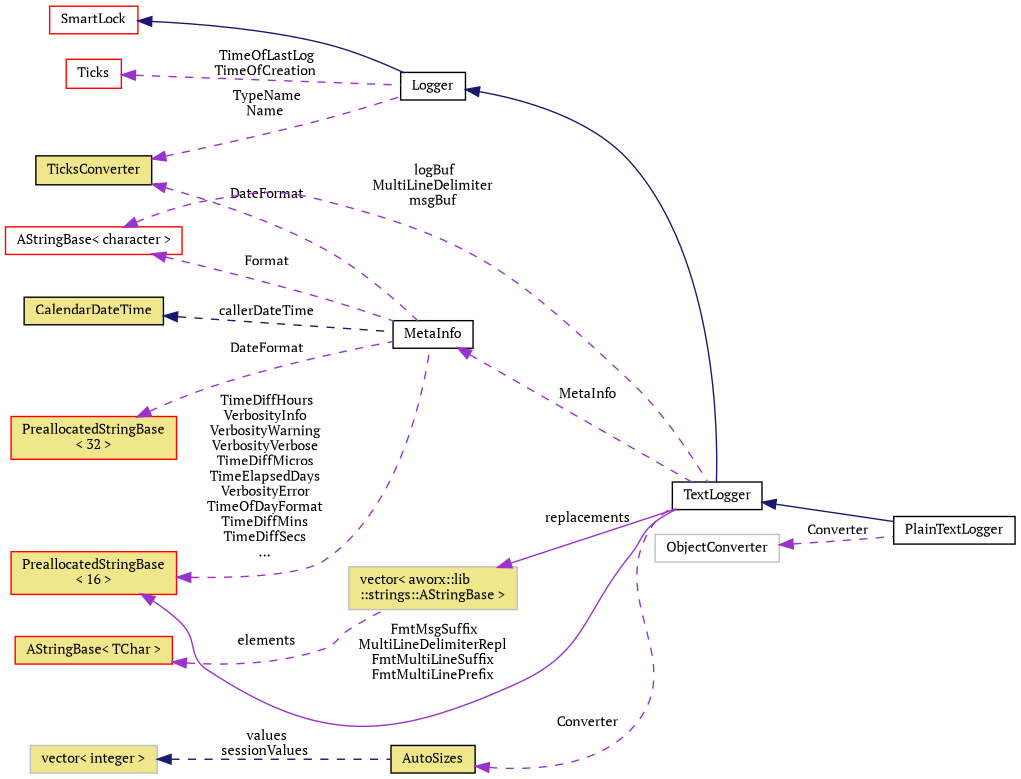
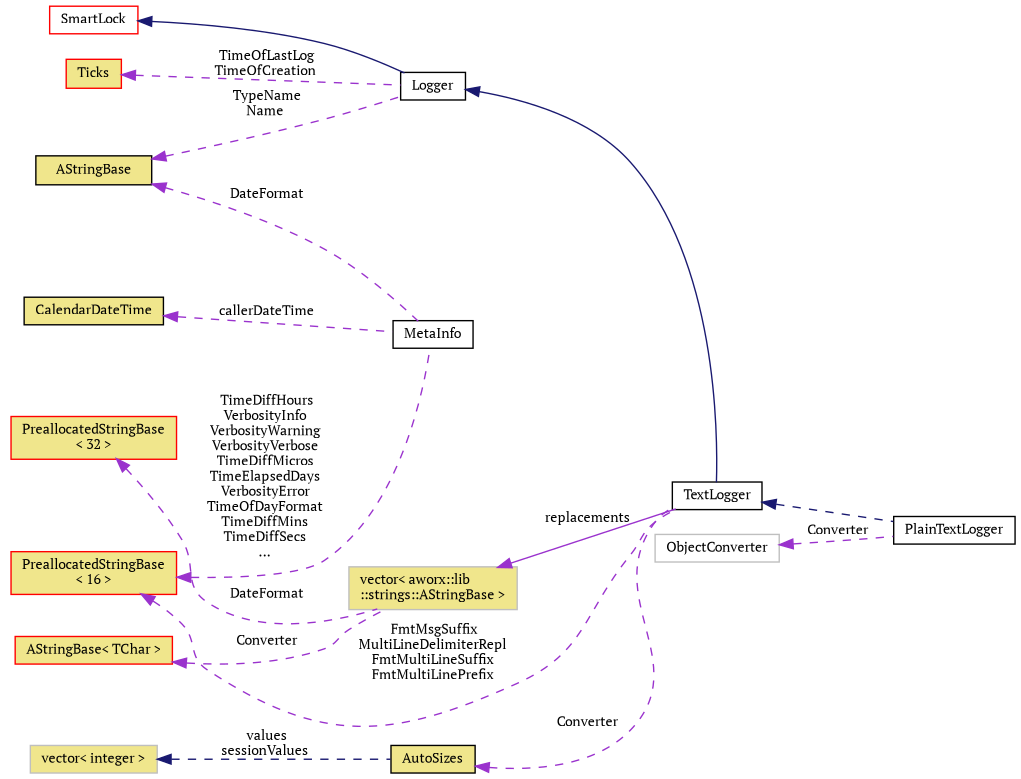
  digraph {
    fontname="PT Serif"
    rankdir=LR
    node [color=black fillcolor=khaki fontname="PT Serif" fontsize=10 shape=record style=filled]
    edge [color=darkorchid3 dir=back fontname="PT Serif" fontsize=10 labelfontname=Helvetica labelfontsize=10 style=dashed]
    n1 [fillcolor=white fontcolor=black height=0.2 label=PlainTextLogger width=0.4]
    n2 [fillcolor=white height=0.2 label=TextLogger width=0.4]
    n3 [fillcolor=white height=0.2 label=Logger width=0.4]
    n4 [color=red fillcolor=white height=0.2 label=SmartLock width=0.4]
-   n5 [color=red fillcolor=white height=0.2 label=Ticks width=0.4]
+   n5 [color=red height=0.2 label=Ticks width=0.4]
    n6 [color=red height=0.2 label="PreallocatedStringBase\l\< 32 \>" width=0.4]
    n7 [fillcolor=white height=0.2 label=MetaInfo width=0.4]
    n8 [color=grey75 height=0.2 label="vector\< aworx::lib\l::strings::AStringBase \>" width=0.4]
    n9 [color=red height=0.2 label="AStringBase\< TChar \>" width=0.4]
    n10 [height=0.2 label=AutoSizes width=0.4]
    n11 [color=grey75 height=0.2 label="vector\< integer \>" width=0.4]
    n12 [color=grey75 fillcolor=white height=0.2 label=ObjectConverter width=0.4]
    n13 [height=0.2 label=CalendarDateTime width=0.4]
-   n14 [height=0.2 label=TicksConverter width=0.4]
-   n15 [color=red fillcolor=white height=0.2 label="AStringBase\< character \>" width=0.4]
+   n14 [height=0.2 label=AStringBase width=0.4]
    n16 [color=red height=0.2 label="PreallocatedStringBase\l\< 16 \>" width=0.4]
-   n2 -> n1 [color=midnightblue style=solid]
+   n2 -> n1 [color=midnightblue]
    n3 -> n2 [color=midnightblue style=solid]
    n4 -> n3 [color=midnightblue style=solid]
    n5 -> n3 [label=" TimeOfLastLog\nTimeOfCreation"]
-   n6 -> n7 [label=" DateFormat"]
-   n7 -> n2 [label=" MetaInfo"]
+   n6 -> n8 [label=" DateFormat"]
    n8 -> n2 [label=" replacements" style=solid]
-   n9 -> n8 [label=" elements"]
+   n9 -> n8 [label=" Converter"]
    n10 -> n2 [label=" Converter"]
    n11 -> n10 [color=midnightblue label=" values\nsessionValues"]
    n12 -> n1 [label=" Converter"]
-   n13 -> n7 [color=midnightblue label=" callerDateTime"]
+   n13 -> n7 [label=" callerDateTime"]
    n14 -> n3 [label=" TypeName\nName"]
    n14 -> n7 [label=" DateFormat"]
-   n15 -> n2 [label=" logBuf\nMultiLineDelimiter\nmsgBuf"]
-   n15 -> n7 [label=" Format"]
-   n16 -> n2 [label=" FmtMsgSuffix\nMultiLineDelimiterRepl\nFmtMultiLineSuffix\nFmtMultiLinePrefix" style=solid]
+   n16 -> n2 [label=" FmtMsgSuffix\nMultiLineDelimiterRepl\nFmtMultiLineSuffix\nFmtMultiLinePrefix"]
    n16 -> n7 [label=" TimeDiffHours\nVerbosityInfo\nVerbosityWarning\nVerbosityVerbose\nTimeDiffMicros\nTimeElapsedDays\nVerbosityError\nTimeOfDayFormat\nTimeDiffMins\nTimeDiffSecs\n..."]
  }
